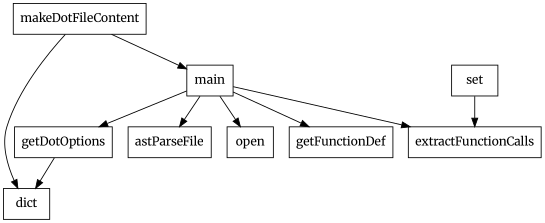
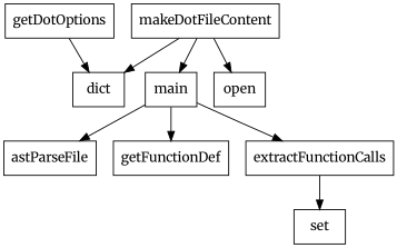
  digraph {
    fontname=Merriweather
    node [fontname=Merriweather shape=box]
    edge [fontname=Merriweather]
    getDotOptions
    dict
    makeDotFileContent
    main
    astParseFile
    open
    getFunctionDef
    extractFunctionCalls
    set
    getDotOptions -> dict
    makeDotFileContent -> dict
    makeDotFileContent -> main
-   main -> getDotOptions
    main -> astParseFile
-   main -> open
+   makeDotFileContent -> open
    main -> getFunctionDef
    main -> extractFunctionCalls
-   set -> extractFunctionCalls
+   extractFunctionCalls -> set
  }
